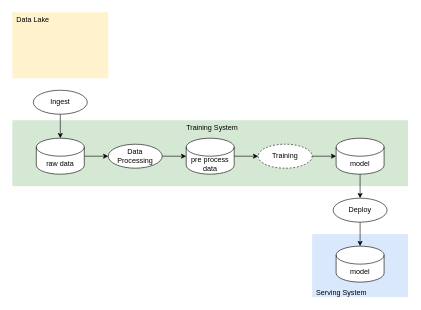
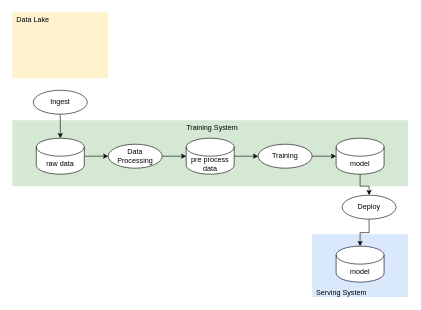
  <mxCell id="0" />
  <mxCell id="1" parent="0" />
  <mxCell id="2" value="Serving System" style="rounded=0;whiteSpace=wrap;html=1;fillColor=#dae8fc;strokeColor=none;verticalAlign=bottom;align=left;spacing=0;spacingLeft=7;" vertex="1" parent="1"><mxGeometry x="520" y="390" width="160" height="105" as="geometry" /></mxCell>
  <mxCell id="3" value="Training System" style="rounded=0;whiteSpace=wrap;html=1;fillColor=#d5e8d4;strokeColor=none;verticalAlign=top;align=center;spacing=0;spacingLeft=7;" vertex="1" parent="1"><mxGeometry x="20" y="200" width="660" height="110" as="geometry" /></mxCell>
  <mxCell id="4" value="Data Lake" style="rounded=0;whiteSpace=wrap;html=1;fillColor=#fff2cc;strokeColor=none;align=left;verticalAlign=top;spacingLeft=7;spacing=0;" vertex="1" parent="1"><mxGeometry x="20" y="20" width="160" height="110" as="geometry" /></mxCell>
  <mxCell id="5" style="edgeStyle=orthogonalEdgeStyle;rounded=0;orthogonalLoop=1;jettySize=auto;html=1;entryX=0;entryY=0.5;entryDx=0;entryDy=0;" edge="1" parent="1" source="6" target="8"><mxGeometry relative="1" as="geometry" /></mxCell>
  <mxCell id="6" value="raw data" style="shape=cylinder3;whiteSpace=wrap;html=1;boundedLbl=1;backgroundOutline=1;size=15;" vertex="1" parent="1"><mxGeometry x="60" y="230" width="80" height="60" as="geometry" /></mxCell>
  <mxCell id="7" style="edgeStyle=orthogonalEdgeStyle;rounded=0;orthogonalLoop=1;jettySize=auto;html=1;entryX=0;entryY=0.5;entryDx=0;entryDy=0;entryPerimeter=0;" edge="1" parent="1" source="8" target="10"><mxGeometry relative="1" as="geometry" /></mxCell>
  <mxCell id="8" value="Data&lt;br&gt;Processing" style="ellipse;whiteSpace=wrap;html=1;" vertex="1" parent="1"><mxGeometry x="180" y="240" width="90" height="40" as="geometry" /></mxCell>
  <mxCell id="9" style="edgeStyle=orthogonalEdgeStyle;rounded=0;orthogonalLoop=1;jettySize=auto;html=1;entryX=0;entryY=0.5;entryDx=0;entryDy=0;" edge="1" parent="1" source="10" target="12"><mxGeometry relative="1" as="geometry" /></mxCell>
  <mxCell id="10" value="pre process&lt;br&gt;data" style="shape=cylinder3;whiteSpace=wrap;html=1;boundedLbl=1;backgroundOutline=1;size=15;" vertex="1" parent="1"><mxGeometry x="310" y="230" width="80" height="60" as="geometry" /></mxCell>
  <mxCell id="11" style="edgeStyle=orthogonalEdgeStyle;rounded=0;orthogonalLoop=1;jettySize=auto;html=1;entryX=0;entryY=0.5;entryDx=0;entryDy=0;entryPerimeter=0;" edge="1" parent="1" source="12" target="14"><mxGeometry relative="1" as="geometry" /></mxCell>
- <mxCell id="12" value="Training" style="ellipse;whiteSpace=wrap;html=1;dashed=1;" vertex="1" parent="1"><mxGeometry x="430" y="240" width="90" height="40" as="geometry" /></mxCell>
+ <mxCell id="12" value="Training" style="ellipse;whiteSpace=wrap;html=1;" vertex="1" parent="1"><mxGeometry x="430" y="240" width="90" height="40" as="geometry" /></mxCell>
  <mxCell id="13" style="edgeStyle=orthogonalEdgeStyle;rounded=0;orthogonalLoop=1;jettySize=auto;html=1;" edge="1" parent="1" source="14" target="18"><mxGeometry relative="1" as="geometry" /></mxCell>
  <mxCell id="14" value="model" style="shape=cylinder3;whiteSpace=wrap;html=1;boundedLbl=1;backgroundOutline=1;size=15;" vertex="1" parent="1"><mxGeometry x="560" y="230" width="80" height="60" as="geometry" /></mxCell>
  <mxCell id="15" style="edgeStyle=orthogonalEdgeStyle;rounded=0;orthogonalLoop=1;jettySize=auto;html=1;" edge="1" parent="1" source="16" target="6"><mxGeometry relative="1" as="geometry" /></mxCell>
  <mxCell id="16" value="Ingest" style="ellipse;whiteSpace=wrap;html=1;" vertex="1" parent="1"><mxGeometry x="55" y="150" width="90" height="40" as="geometry" /></mxCell>
  <mxCell id="17" style="edgeStyle=orthogonalEdgeStyle;rounded=0;orthogonalLoop=1;jettySize=auto;html=1;" edge="1" parent="1" source="18" target="19"><mxGeometry relative="1" as="geometry" /></mxCell>
- <mxCell id="18" value="Deploy" style="ellipse;whiteSpace=wrap;html=1;" vertex="1" parent="1"><mxGeometry x="555" y="330" width="90" height="40" as="geometry" /></mxCell>
+ <mxCell id="18" value="Deploy" style="ellipse;whiteSpace=wrap;html=1;" vertex="1" parent="1"><mxGeometry x="570" y="325" width="90" height="40" as="geometry" /></mxCell>
  <mxCell id="19" value="model" style="shape=cylinder3;whiteSpace=wrap;html=1;boundedLbl=1;backgroundOutline=1;size=15;" vertex="1" parent="1"><mxGeometry x="560" y="410" width="80" height="60" as="geometry" /></mxCell>
